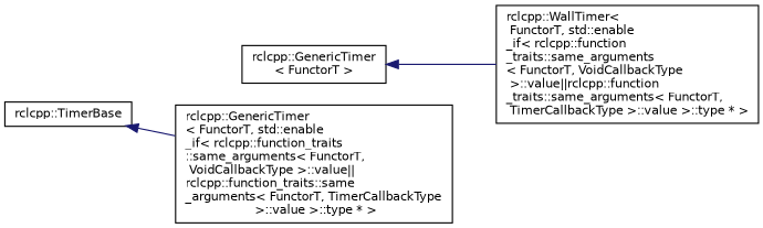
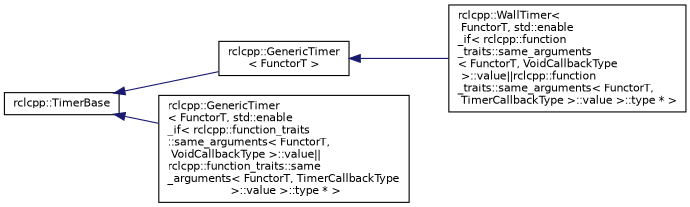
  digraph {
    rankdir=LR
    node [color=black fillcolor=white fontname=Helvetica fontsize=10 shape=record style=filled]
    edge [color=midnightblue dir=back fontname=Helvetica fontsize=10 labelfontname=Helvetica labelfontsize=10 style=solid]
    n1 [height=0.2 label="rclcpp::TimerBase" width=0.4]
    n2 [height=0.2 label="rclcpp::GenericTimer\l\< FunctorT \>" width=0.4]
    n3 [height=0.2 label="rclcpp::GenericTimer\l\< FunctorT, std::enable\l_if\< rclcpp::function_traits\l::same_arguments\< FunctorT,\l VoidCallbackType \>::value\|\|\lrclcpp::function_traits::same\l_arguments\< FunctorT, TimerCallbackType\l \>::value \>::type * \>" width=0.4]
    n4 [height=0.2 label="rclcpp::WallTimer\<\l FunctorT, std::enable\l_if\< rclcpp::function\l_traits::same_arguments\l\< FunctorT, VoidCallbackType\l \>::value\|\|rclcpp::function\l_traits::same_arguments\< FunctorT,\l TimerCallbackType \>::value \>::type * \>" width=0.4]
+   n1 -> n2
    n1 -> n3
    n2 -> n4
  }
